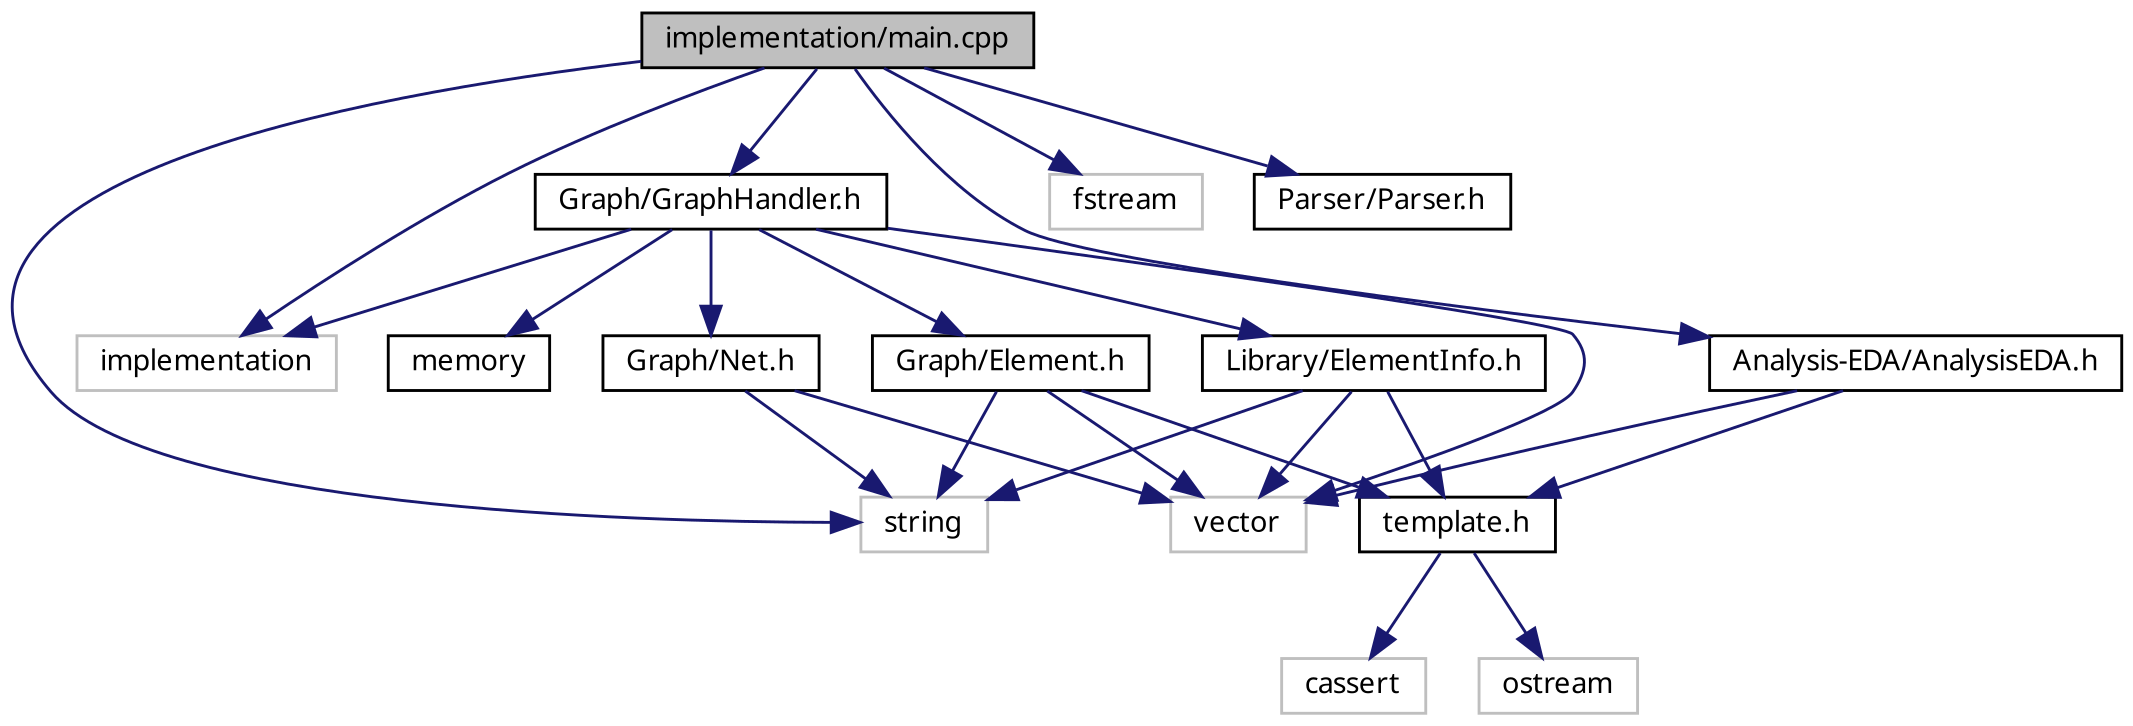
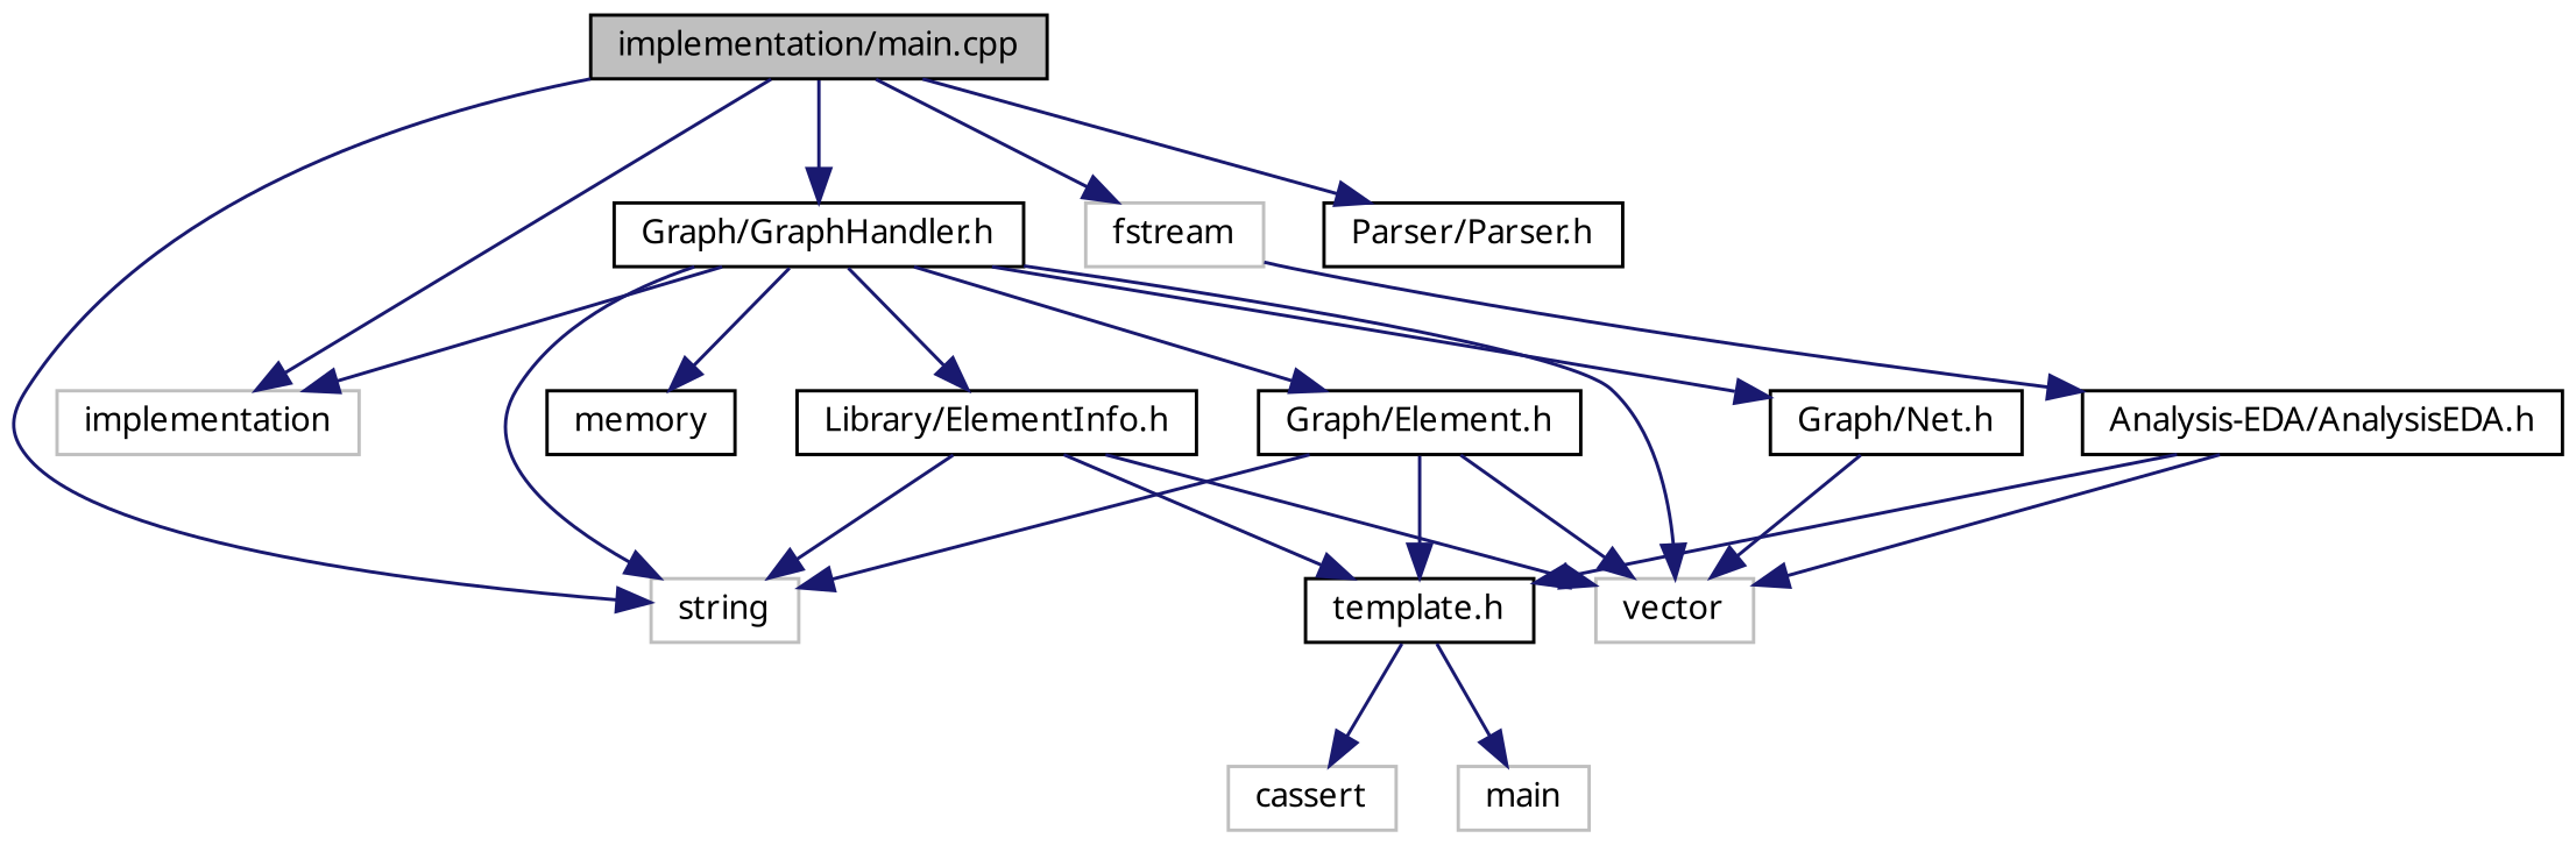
  digraph {
    node [color=black fillcolor=white fontname="FreeSans.ttf" fontsize=10 shape=record style=filled]
    edge [color=midnightblue fontname="FreeSans.ttf" fontsize=10 labelfontname="FreeSans.ttf" labelfontsize=10 style=solid]
    n1 [fillcolor=grey75 fontcolor=black height=0.2 label="implementation/main.cpp" width=0.4]
    n2 [color=grey75 height=0.2 label=implementation width=0.4]
    n3 [color=grey75 height=0.2 label=fstream width=0.4]
    n4 [color=grey75 height=0.2 label=string width=0.4]
    n5 [height=0.2 label="Graph/GraphHandler.h" width=0.4]
    n6 [height=0.2 label="Parser/Parser.h" width=0.4]
    n7 [height=0.2 label="Analysis-EDA/AnalysisEDA.h" width=0.4]
    n8 [height=0.2 label="Graph/Element.h" width=0.4]
    n9 [color=grey75 height=0.2 label=vector width=0.4]
    n10 [height=0.2 label="Graph/Net.h" width=0.4]
    n11 [height=0.2 label="Library/ElementInfo.h" width=0.4]
    n12 [height=0.2 label=memory width=0.4]
    n13 [height=0.2 label="template.h" width=0.4]
    n14 [color=grey75 height=0.2 label=cassert width=0.4]
-   n15 [color=grey75 height=0.2 label=ostream width=0.4]
+   n15 [color=grey75 height=0.2 label=main width=0.4]
    n1 -> n2
    n1 -> n3
    n1 -> n4
    n1 -> n5
    n1 -> n6
-   n1 -> n7
+   n3 -> n7
    n5 -> n2
    n5 -> n8
    n5 -> n9
    n5 -> n10
    n5 -> n11
    n5 -> n12
    n7 -> n9
    n7 -> n13
    n8 -> n4
    n8 -> n9
    n8 -> n13
-   n10 -> n4
+   n5 -> n4
    n10 -> n9
    n11 -> n4
    n11 -> n9
    n11 -> n13
    n13 -> n14
    n13 -> n15
  }
